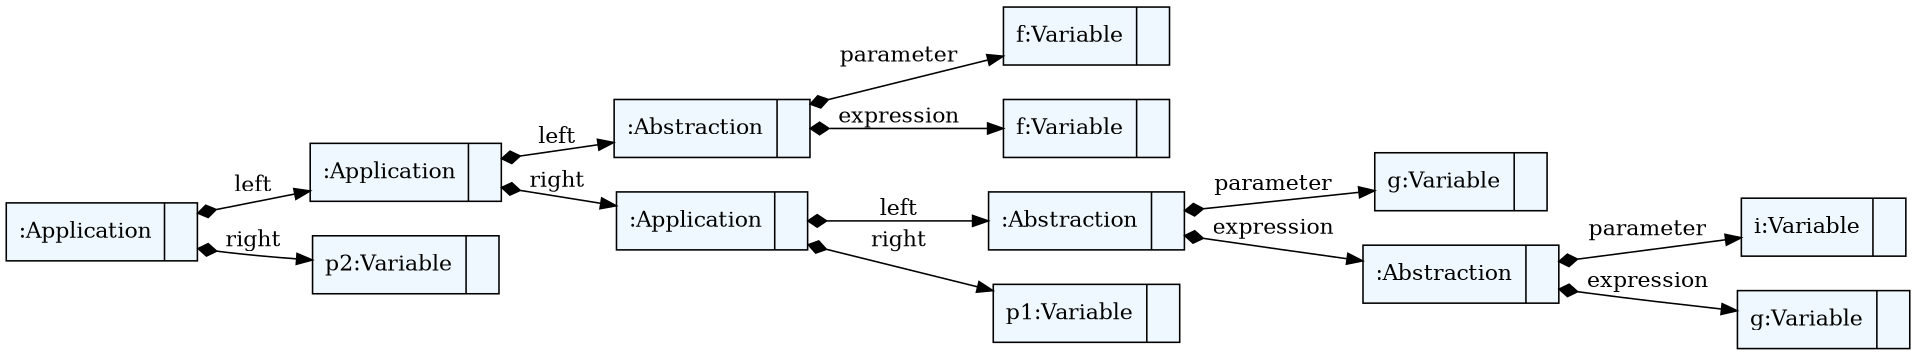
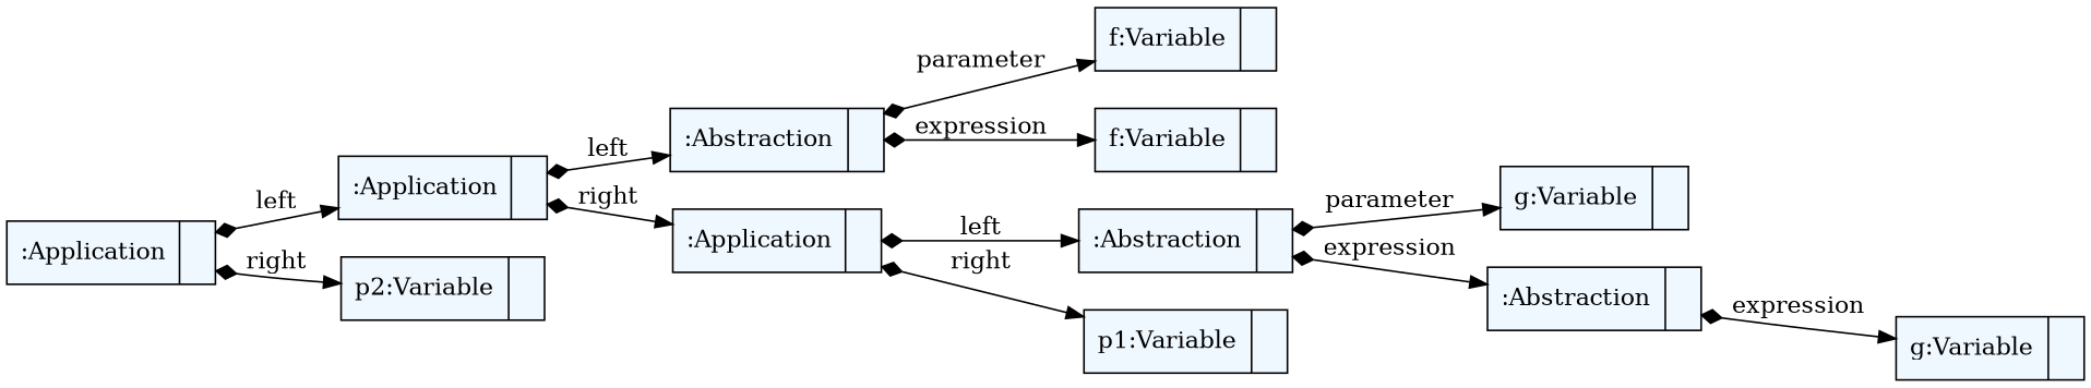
  digraph {
    fontname="Bitstream Vera Sans"
    fontsize=8
    nodesep=0.3
    rankdir=LR
    node [fillcolor=aliceblue shape=record style=filled]
    edge [arrowtail=diamond dir=both]
    n1 [label="{:Application|}"]
    n2 [label="{:Application|}"]
    n3 [label="{p2:Variable|}"]
    n4 [label="{:Abstraction|}"]
    n5 [label="{:Application|}"]
    n6 [label="{f:Variable|}"]
    n7 [label="{f:Variable|}"]
    n8 [label="{:Abstraction|}"]
    n9 [label="{p1:Variable|}"]
    n10 [label="{g:Variable|}"]
    n11 [label="{:Abstraction|}"]
-   n12 [label="{i:Variable|}"]
    n13 [label="{g:Variable|}"]
    n1 -> n2 [label=left]
    n1 -> n3 [label=right]
    n2 -> n4 [label=left]
    n2 -> n5 [label=right]
    n4 -> n6 [label=parameter]
    n4 -> n7 [label=expression]
    n5 -> n8 [label=left]
    n5 -> n9 [label=right]
    n8 -> n10 [label=parameter]
    n8 -> n11 [label=expression]
-   n11 -> n12 [label=parameter]
    n11 -> n13 [label=expression]
  }
